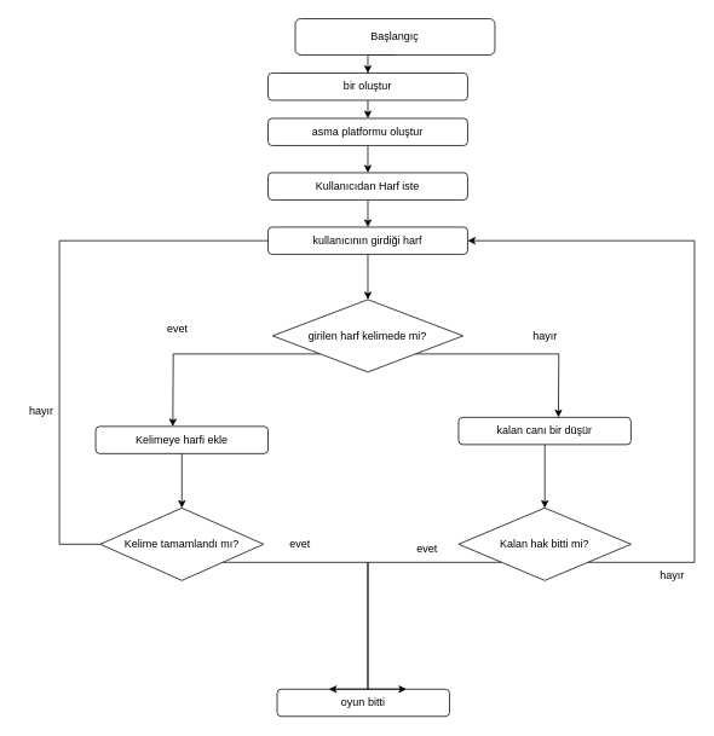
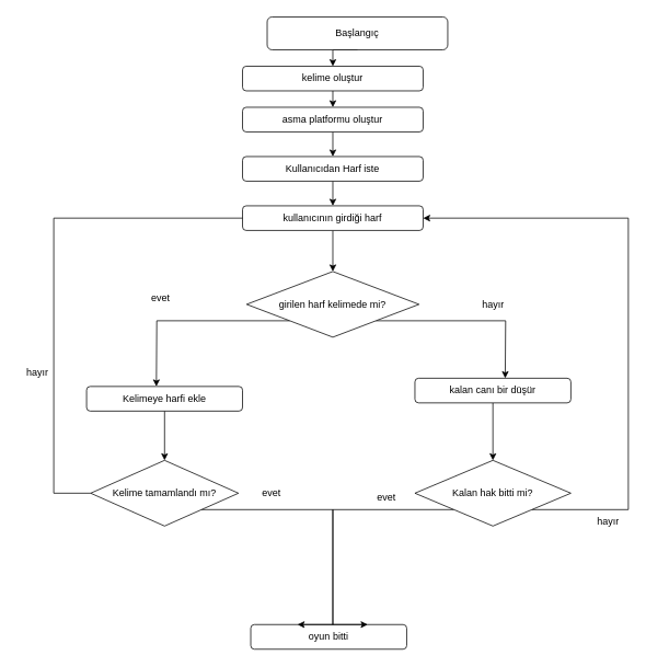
  <mxCell id="0" />
  <mxCell id="1" parent="0" />
  <mxCell id="2" style="edgeStyle=orthogonalEdgeStyle;rounded=0;orthogonalLoop=1;jettySize=auto;html=1;exitX=0.5;exitY=1;exitDx=0;exitDy=0;entryX=0.5;entryY=0;entryDx=0;entryDy=0;" edge="1" parent="1" source="3" target="5"><mxGeometry relative="1" as="geometry" /></mxCell>
  <mxCell id="3" value="Başlangıç" style="rounded=1;whiteSpace=wrap;html=1;" vertex="1" parent="1"><mxGeometry x="325" y="20" width="220" height="40" as="geometry" /></mxCell>
  <mxCell id="4" style="edgeStyle=orthogonalEdgeStyle;rounded=0;orthogonalLoop=1;jettySize=auto;html=1;exitX=0.5;exitY=1;exitDx=0;exitDy=0;entryX=0.5;entryY=0;entryDx=0;entryDy=0;" edge="1" parent="1" source="5" target="7"><mxGeometry relative="1" as="geometry" /></mxCell>
- <mxCell id="5" value="bir oluştur" style="rounded=1;whiteSpace=wrap;html=1;" vertex="1" parent="1"><mxGeometry x="295" y="80" width="220" height="30" as="geometry" /></mxCell>
+ <mxCell id="5" value="kelime oluştur" style="rounded=1;whiteSpace=wrap;html=1;" vertex="1" parent="1"><mxGeometry x="295" y="80" width="220" height="30" as="geometry" /></mxCell>
  <mxCell id="6" style="edgeStyle=orthogonalEdgeStyle;rounded=0;orthogonalLoop=1;jettySize=auto;html=1;exitX=0.5;exitY=1;exitDx=0;exitDy=0;entryX=0.5;entryY=0;entryDx=0;entryDy=0;" edge="1" parent="1" source="7" target="31"><mxGeometry relative="1" as="geometry" /></mxCell>
  <mxCell id="7" value="asma platformu oluştur" style="rounded=1;whiteSpace=wrap;html=1;" vertex="1" parent="1"><mxGeometry x="295" y="130" width="220" height="30" as="geometry" /></mxCell>
  <mxCell id="8" style="edgeStyle=orthogonalEdgeStyle;rounded=0;orthogonalLoop=1;jettySize=auto;html=1;exitX=0.5;exitY=1;exitDx=0;exitDy=0;entryX=0.5;entryY=0;entryDx=0;entryDy=0;" edge="1" parent="1" source="9" target="12"><mxGeometry relative="1" as="geometry" /></mxCell>
  <mxCell id="9" value="kullanıcının girdiği harf" style="rounded=1;whiteSpace=wrap;html=1;" vertex="1" parent="1"><mxGeometry x="295" y="250" width="220" height="30" as="geometry" /></mxCell>
  <mxCell id="10" style="edgeStyle=orthogonalEdgeStyle;rounded=0;orthogonalLoop=1;jettySize=auto;html=1;exitX=0;exitY=1;exitDx=0;exitDy=0;" edge="1" parent="1" source="12"><mxGeometry relative="1" as="geometry"><mxPoint x="190" y="470" as="targetPoint" /></mxGeometry></mxCell>
  <mxCell id="11" style="edgeStyle=orthogonalEdgeStyle;rounded=0;orthogonalLoop=1;jettySize=auto;html=1;exitX=1;exitY=1;exitDx=0;exitDy=0;" edge="1" parent="1" source="12"><mxGeometry relative="1" as="geometry"><mxPoint x="615" y="460" as="targetPoint" /></mxGeometry></mxCell>
  <mxCell id="12" value="girilen harf kelimede mi?" style="rhombus;whiteSpace=wrap;html=1;" vertex="1" parent="1"><mxGeometry x="300" y="330" width="210" height="80" as="geometry" /></mxCell>
  <mxCell id="13" style="edgeStyle=orthogonalEdgeStyle;rounded=0;orthogonalLoop=1;jettySize=auto;html=1;exitX=0.5;exitY=1;exitDx=0;exitDy=0;entryX=0.5;entryY=0;entryDx=0;entryDy=0;" edge="1" parent="1" source="14" target="20"><mxGeometry relative="1" as="geometry" /></mxCell>
  <mxCell id="14" value="Kelimeye harfi ekle" style="rounded=1;whiteSpace=wrap;html=1;" vertex="1" parent="1"><mxGeometry x="105" y="470" width="190" height="30" as="geometry" /></mxCell>
  <mxCell id="15" style="edgeStyle=orthogonalEdgeStyle;rounded=0;orthogonalLoop=1;jettySize=auto;html=1;exitX=0.5;exitY=1;exitDx=0;exitDy=0;entryX=0.5;entryY=0;entryDx=0;entryDy=0;" edge="1" parent="1" source="16" target="26"><mxGeometry relative="1" as="geometry" /></mxCell>
  <mxCell id="16" value="kalan canı bir düşür" style="rounded=1;whiteSpace=wrap;html=1;" vertex="1" parent="1"><mxGeometry x="505" y="460" width="190" height="30" as="geometry" /></mxCell>
  <mxCell id="17" value="oyun bitti" style="rounded=1;whiteSpace=wrap;html=1;" vertex="1" parent="1"><mxGeometry x="305" y="760" width="190" height="30" as="geometry" /></mxCell>
  <mxCell id="18" style="edgeStyle=orthogonalEdgeStyle;rounded=0;orthogonalLoop=1;jettySize=auto;html=1;exitX=0;exitY=0.5;exitDx=0;exitDy=0;entryX=0;entryY=0.5;entryDx=0;entryDy=0;endArrow=none;" edge="1" parent="1" source="20" target="9"><mxGeometry relative="1" as="geometry"><Array as="points"><mxPoint x="65" y="600" /><mxPoint x="65" y="265" /></Array></mxGeometry></mxCell>
  <mxCell id="19" style="edgeStyle=orthogonalEdgeStyle;rounded=0;orthogonalLoop=1;jettySize=auto;html=1;exitX=1;exitY=1;exitDx=0;exitDy=0;entryX=0.3;entryY=0;entryDx=0;entryDy=0;entryPerimeter=0;" edge="1" parent="1" source="20" target="17"><mxGeometry relative="1" as="geometry"><Array as="points"><mxPoint x="405" y="620" /><mxPoint x="405" y="760" /></Array></mxGeometry></mxCell>
  <mxCell id="20" value="Kelime tamamlandı mı?&lt;br&gt;" style="rhombus;whiteSpace=wrap;html=1;" vertex="1" parent="1"><mxGeometry x="110" y="560" width="180" height="80" as="geometry" /></mxCell>
  <mxCell id="21" value="evet" style="text;html=1;align=center;verticalAlign=middle;resizable=0;points=[];autosize=1;strokeColor=none;fillColor=none;" vertex="1" parent="1"><mxGeometry x="170" y="348" width="50" height="30" as="geometry" /></mxCell>
  <mxCell id="22" value="hayır" style="text;html=1;align=center;verticalAlign=middle;resizable=0;points=[];autosize=1;strokeColor=none;fillColor=none;" vertex="1" parent="1"><mxGeometry x="575" y="355" width="50" height="30" as="geometry" /></mxCell>
  <mxCell id="23" value="hayır" style="text;html=1;align=center;verticalAlign=middle;resizable=0;points=[];autosize=1;strokeColor=none;fillColor=none;" vertex="1" parent="1"><mxGeometry x="20" y="438" width="50" height="30" as="geometry" /></mxCell>
  <mxCell id="24" style="edgeStyle=orthogonalEdgeStyle;rounded=0;orthogonalLoop=1;jettySize=auto;html=1;exitX=0;exitY=1;exitDx=0;exitDy=0;entryX=0.75;entryY=0;entryDx=0;entryDy=0;" edge="1" parent="1" source="26" target="17"><mxGeometry relative="1" as="geometry"><Array as="points"><mxPoint x="405" y="620" /><mxPoint x="405" y="760" /></Array></mxGeometry></mxCell>
  <mxCell id="25" style="edgeStyle=orthogonalEdgeStyle;rounded=0;orthogonalLoop=1;jettySize=auto;html=1;exitX=1;exitY=1;exitDx=0;exitDy=0;entryX=1;entryY=0.5;entryDx=0;entryDy=0;" edge="1" parent="1" source="26" target="9"><mxGeometry relative="1" as="geometry"><Array as="points"><mxPoint x="765" y="620" /><mxPoint x="765" y="265" /></Array></mxGeometry></mxCell>
  <mxCell id="26" value="Kalan hak bitti mi?" style="rhombus;whiteSpace=wrap;html=1;" vertex="1" parent="1"><mxGeometry x="505" y="560" width="190" height="80" as="geometry" /></mxCell>
  <mxCell id="27" value="evet&lt;br&gt;" style="text;html=1;align=center;verticalAlign=middle;resizable=0;points=[];autosize=1;strokeColor=none;fillColor=none;" vertex="1" parent="1"><mxGeometry x="305" y="585" width="50" height="30" as="geometry" /></mxCell>
  <mxCell id="28" value="evet" style="text;html=1;align=center;verticalAlign=middle;resizable=0;points=[];autosize=1;strokeColor=none;fillColor=none;" vertex="1" parent="1"><mxGeometry x="445" y="590" width="50" height="30" as="geometry" /></mxCell>
  <mxCell id="29" value="hayır" style="text;html=1;align=center;verticalAlign=middle;resizable=0;points=[];autosize=1;strokeColor=none;fillColor=none;" vertex="1" parent="1"><mxGeometry x="715" y="620" width="50" height="30" as="geometry" /></mxCell>
  <mxCell id="30" style="edgeStyle=orthogonalEdgeStyle;rounded=0;orthogonalLoop=1;jettySize=auto;html=1;exitX=0.5;exitY=1;exitDx=0;exitDy=0;entryX=0.5;entryY=0;entryDx=0;entryDy=0;" edge="1" parent="1" source="31" target="9"><mxGeometry relative="1" as="geometry" /></mxCell>
  <mxCell id="31" value="Kullanıcıdan Harf iste" style="rounded=1;whiteSpace=wrap;html=1;" vertex="1" parent="1"><mxGeometry x="295" y="190" width="220" height="30" as="geometry" /></mxCell>
